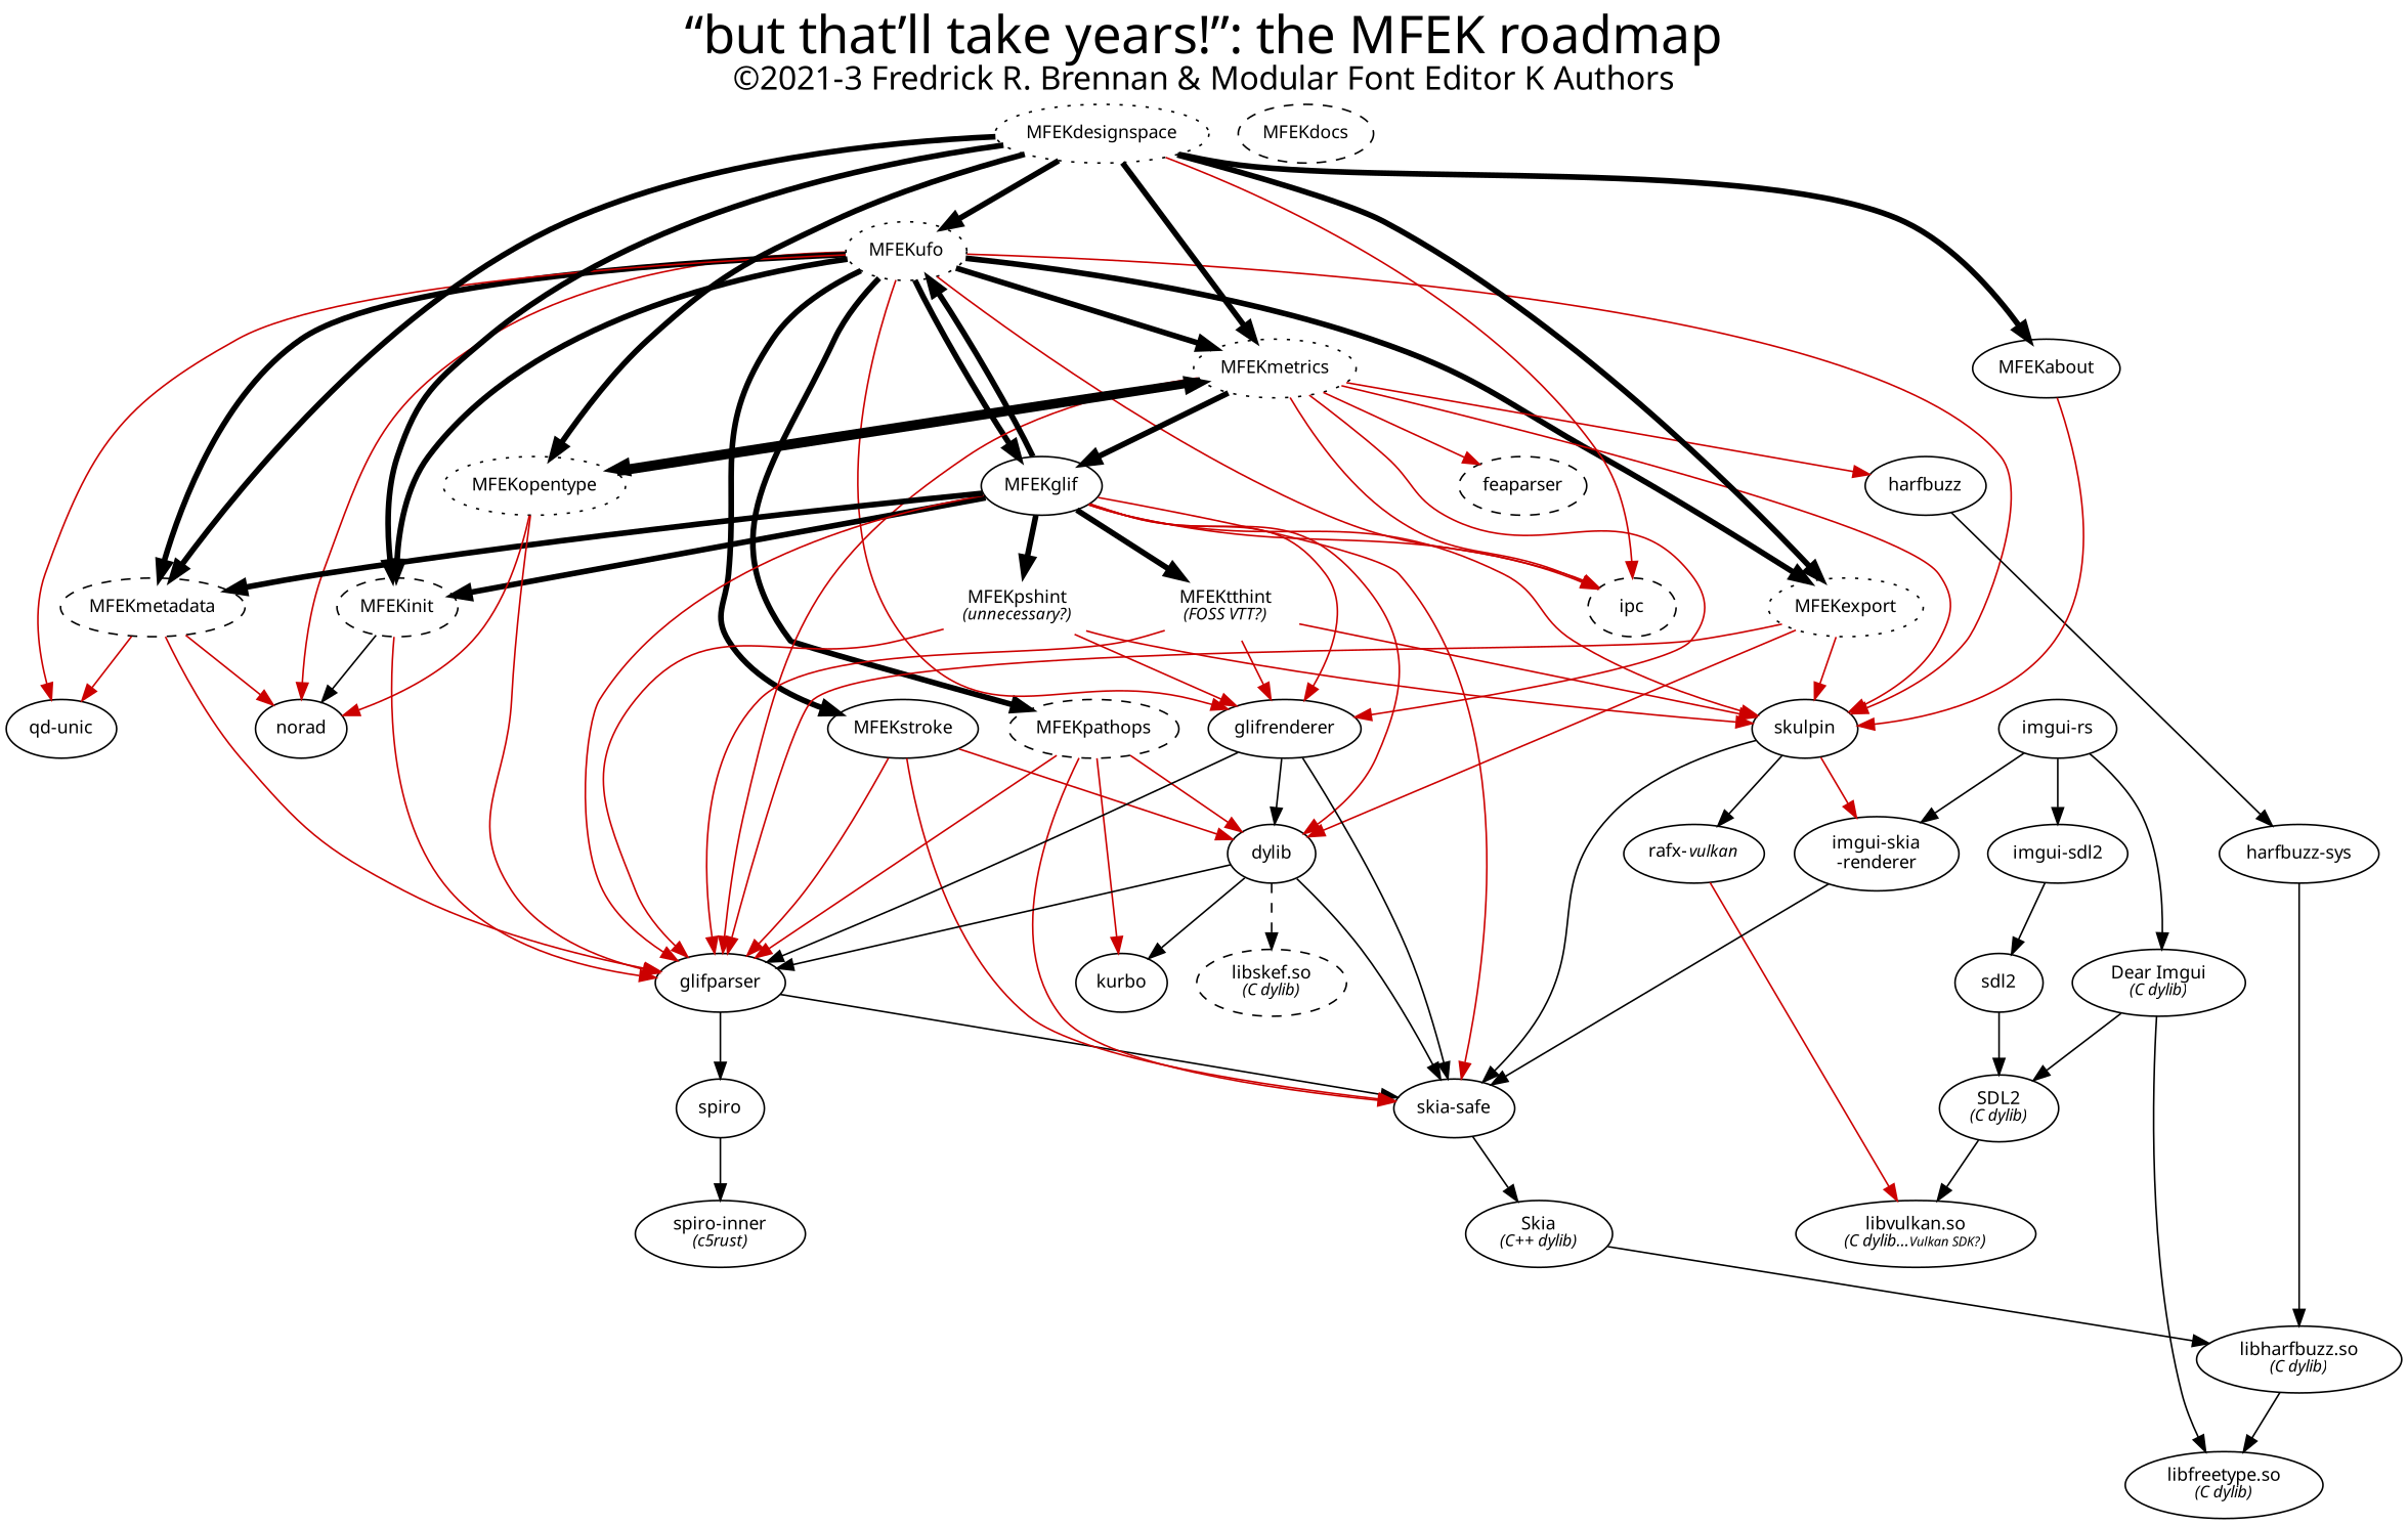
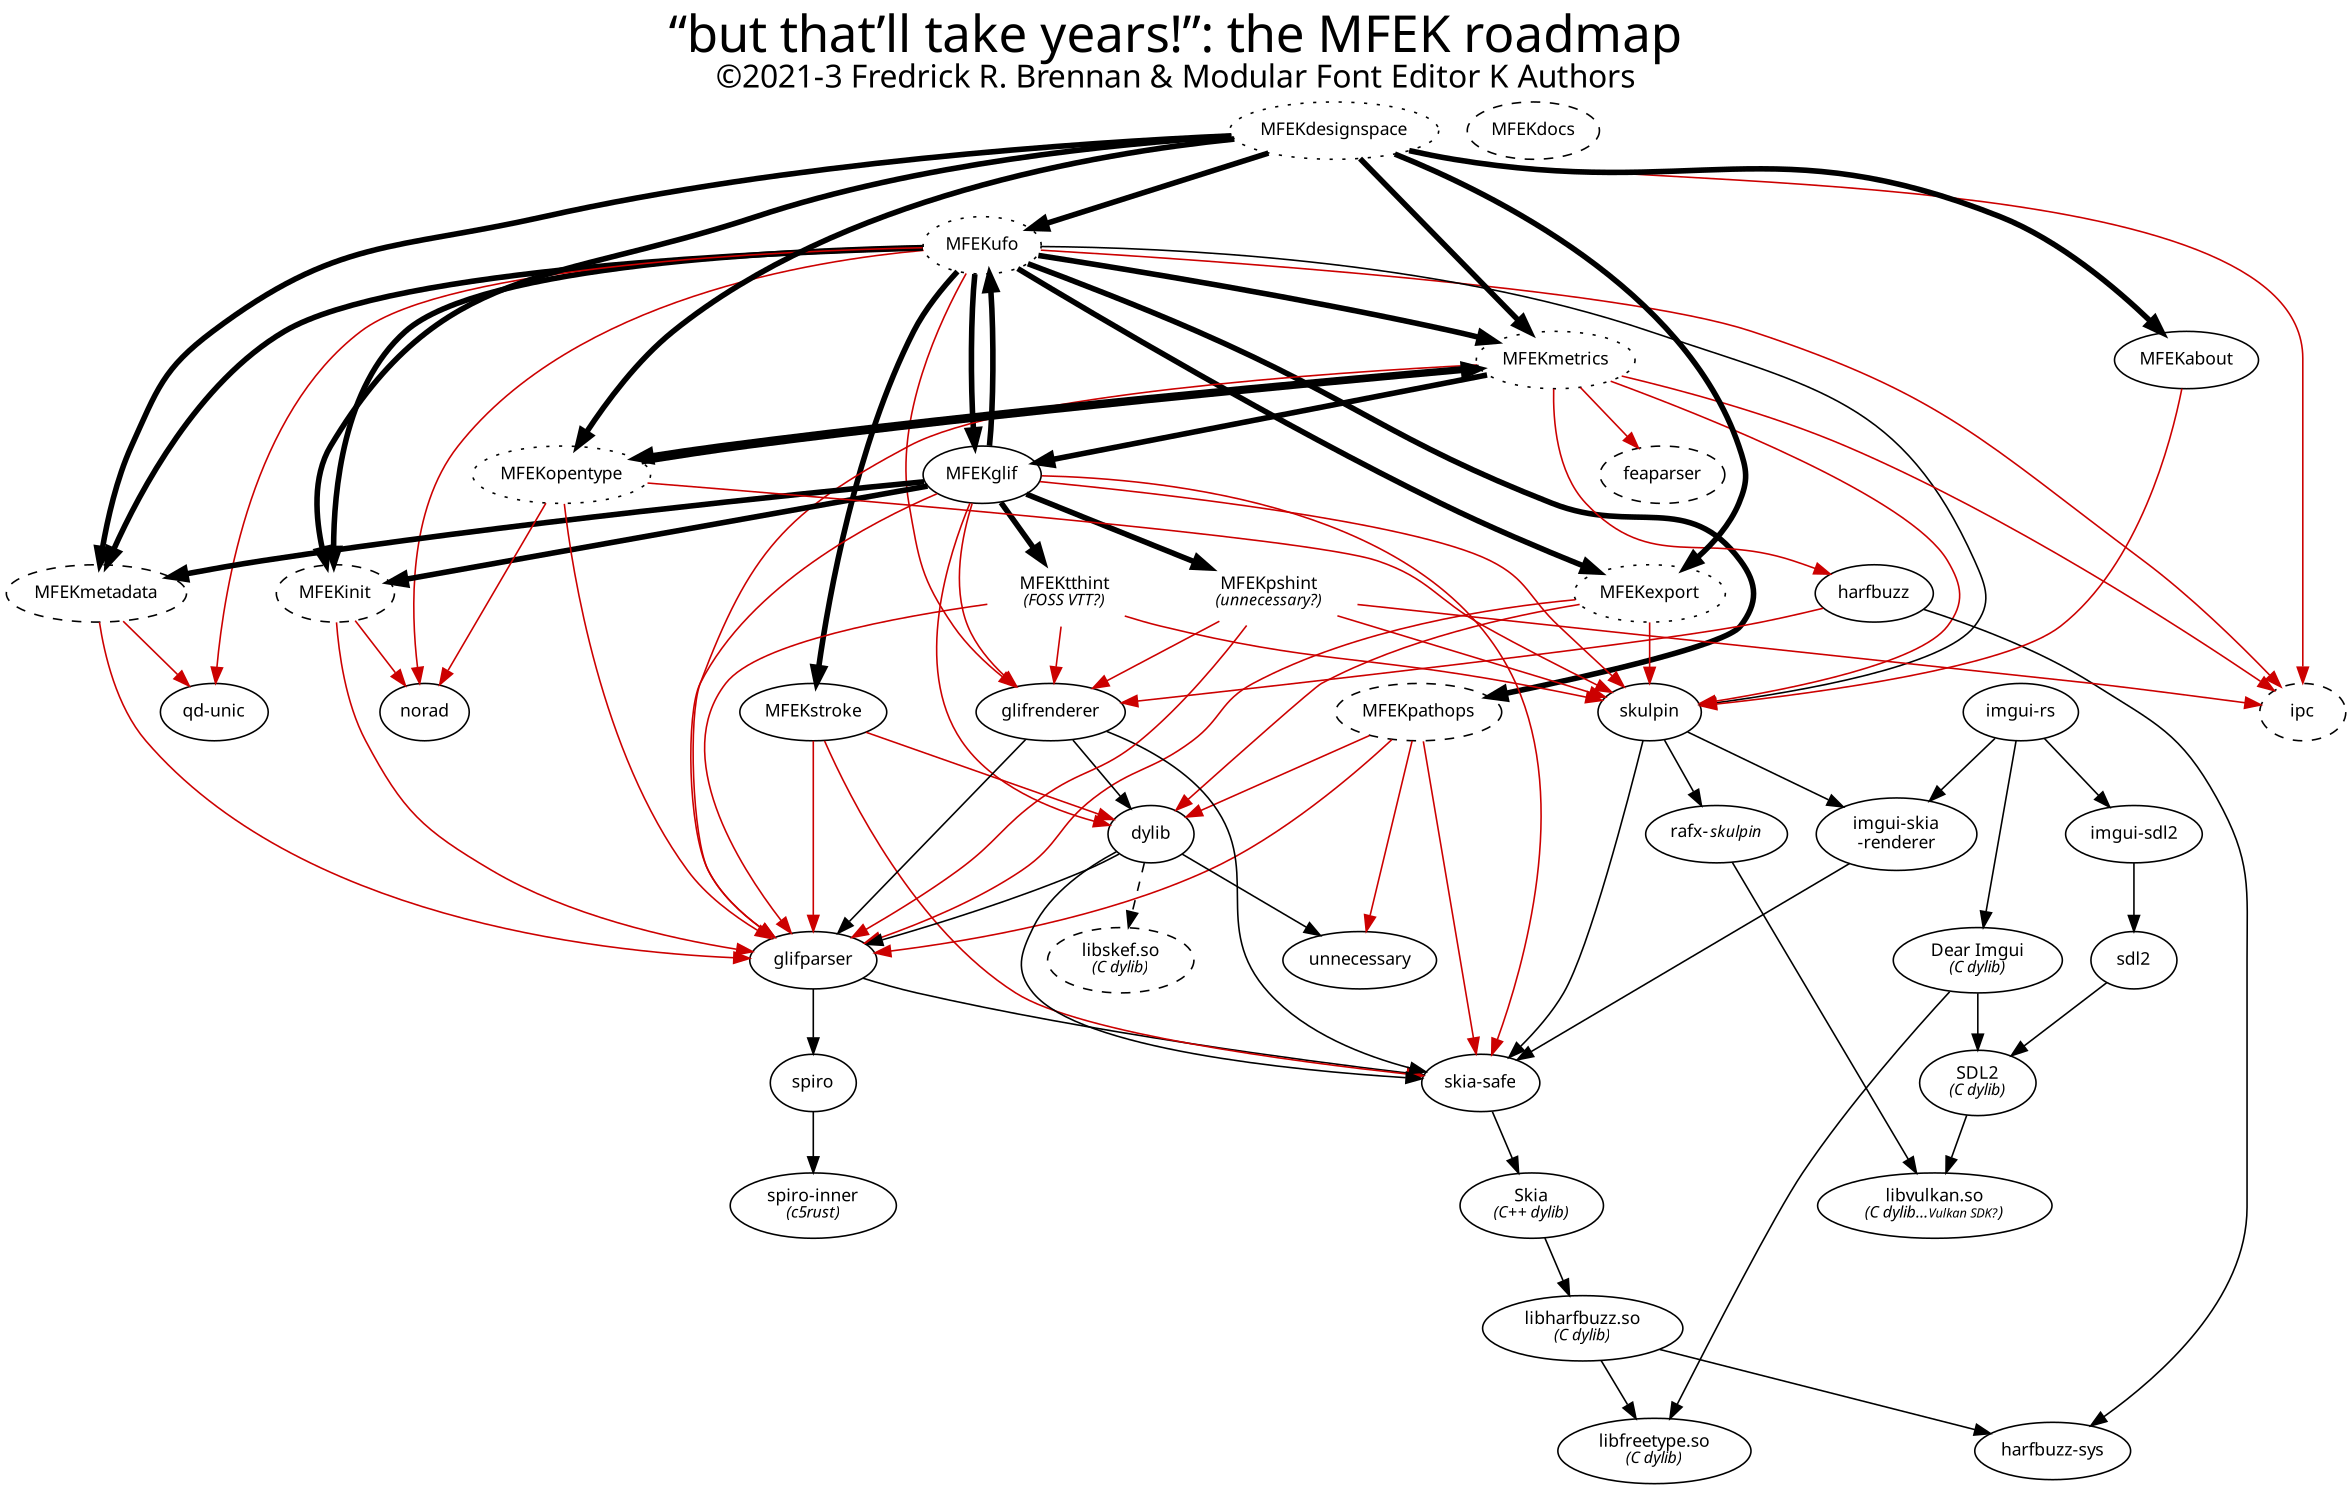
  digraph {
    fontname="Nimbus-Roman"
    fontsize=32
    label=<“but that’ll take years!”: the MFEK roadmap<BR/><FONT POINT-SIZE="20">©2021-3 Fredrick R. Brennan &amp; Modular Font Editor K Authors</FONT>>
    labelloc=t
    node [fontname="Nimbus-Roman" fontsize=11]
    edge [fontname="Nimbus-Roman" fontsize=11 style=solid]
    MFEKinit [style=dashed]
    glifparser
    norad
    "skia-safe"
    spiro
    ipc [style=dashed]
    feaparser [style=dashed]
    MFEKmetadata [style=dashed]
    "qd-unic"
    MFEKufo [style=dotted]
    MFEKpathops [style=dashed]
    MFEKmetrics [style=dotted]
    MFEKexport [style=dotted]
    MFEKstroke
    MFEKglif
    glifrenderer
    skulpin
    n18 [label=dylib]
-   kurbo
+   kurbo [label=unnecessary]
    MFEKopentype [style=dotted]
    harfbuzz
    n22 [label=<<FONT>MFEKtthint</FONT><BR/><FONT POINT-SIZE="10"><I>(FOSS VTT?)</I></FONT>> penwidth=0]
    n23 [label=<<FONT>MFEKpshint</FONT><BR/><FONT POINT-SIZE="10"><I>(unnecessary?)</I></FONT>> penwidth=0]
-   n24 [label=<rafx-<FONT POINT-SIZE="10"><I>vulkan</I></FONT>>]
+   n24 [label=<rafx-<FONT POINT-SIZE="10"><I>skulpin</I></FONT>>]
    "imgui-skia\n-renderer"
    MFEKdesignspace [style=dotted]
    MFEKabout
    n28 [label=<<FONT>libskef.so</FONT><BR/><FONT POINT-SIZE="10"><I>(C dylib)</I></FONT>> style=dashed]
    n29 [label=<<FONT>Skia</FONT><BR/><FONT POINT-SIZE="10"><I>(C++ dylib)</I></FONT>>]
    "harfbuzz-sys"
    n31 [label=<<FONT>spiro-inner</FONT><BR/><FONT POINT-SIZE="10"><I>(c5rust)</I></FONT>>]
    n32 [label=<<FONT>libharfbuzz.so</FONT><BR/><FONT POINT-SIZE="10"><I>(C dylib)</I></FONT>>]
    n33 [label=<<FONT>libfreetype.so</FONT><BR/><FONT POINT-SIZE="10"><I>(C dylib)</I></FONT>>]
    n34 [label=<<FONT>Dear Imgui</FONT><BR/><FONT POINT-SIZE="10"><I>(C dylib)</I></FONT>>]
    n35 [label=<<FONT>SDL2</FONT><BR/><FONT POINT-SIZE="10"><I>(C dylib)</I></FONT>>]
    n36 [label=<<FONT>libvulkan.so</FONT><BR/><FONT POINT-SIZE="10"><I>(C dylib…<FONT POINT-SIZE="8">Vulkan SDK?</FONT>)</I></FONT>>]
    "imgui-rs"
    "imgui-sdl2"
    sdl2
    MFEKdocs [style=dashed]
    MFEKinit -> glifparser [color="#cc0000"]
-   MFEKinit -> norad [color=black]
+   MFEKinit -> norad [color="#cc0000"]
    glifparser -> "skia-safe"
    glifparser -> spiro
    "skia-safe" -> n29
    spiro -> n31
    MFEKmetadata -> glifparser [color="#cc0000"]
-   MFEKmetadata -> norad [color="#cc0000"]
    MFEKmetadata -> "qd-unic" [color="#cc0000"]
    MFEKufo -> MFEKinit [penwidth=3.5]
    MFEKufo -> norad [color="#cc0000"]
    MFEKufo -> ipc [color="#cc0000"]
    MFEKufo -> MFEKmetadata [penwidth=3.5]
    MFEKufo -> "qd-unic" [color="#cc0000"]
    MFEKufo -> MFEKpathops [penwidth=3.5]
    MFEKufo -> MFEKmetrics [penwidth=3.5]
    MFEKufo -> MFEKexport [penwidth=3.5]
    MFEKufo -> MFEKstroke [penwidth=3.5]
    MFEKufo -> MFEKglif [penwidth=3.5]
    MFEKufo -> glifrenderer [color="#cc0000"]
-   MFEKufo -> skulpin [color="#cc0000"]
+   MFEKufo -> skulpin [color=black]
    MFEKpathops -> glifparser [color="#cc0000"]
    MFEKpathops -> "skia-safe" [color="#cc0000"]
    MFEKpathops -> n18 [color="#cc0000"]
    MFEKpathops -> kurbo [color="#cc0000"]
    MFEKmetrics -> glifparser [color="#cc0000"]
    MFEKmetrics -> ipc [color="#cc0000"]
    MFEKmetrics -> feaparser [color="#cc0000"]
    MFEKmetrics -> MFEKglif [penwidth=3.5]
-   MFEKmetrics -> glifrenderer [color="#cc0000"]
+   harfbuzz -> glifrenderer [color="#cc0000"]
    MFEKmetrics -> skulpin [color="#cc0000"]
    MFEKmetrics -> MFEKopentype [penwidth=3.5]
    MFEKmetrics -> harfbuzz [color="#cc0000"]
    MFEKexport -> glifparser [color="#cc0000"]
    MFEKexport -> skulpin [color="#cc0000"]
    MFEKexport -> n18 [color="#cc0000"]
    MFEKstroke -> glifparser [color="#cc0000"]
    MFEKstroke -> "skia-safe" [color="#cc0000"]
    MFEKstroke -> n18 [color="#cc0000"]
    MFEKglif -> MFEKinit [penwidth=3.5]
    MFEKglif -> glifparser [color="#cc0000"]
    MFEKglif -> "skia-safe" [color="#cc0000"]
-   MFEKglif -> ipc [color="#cc0000"]
+   n23 -> ipc [color="#cc0000"]
    MFEKglif -> MFEKmetadata [penwidth=3.5]
    MFEKglif -> MFEKufo [penwidth=3.5]
    MFEKglif -> glifrenderer [color="#cc0000"]
    MFEKglif -> skulpin [color="#cc0000"]
    MFEKglif -> n18 [color="#cc0000"]
    MFEKglif -> n22 [penwidth=3.5]
    MFEKglif -> n23 [penwidth=3.5]
    glifrenderer -> glifparser
    glifrenderer -> "skia-safe"
    glifrenderer -> n18
    skulpin -> "skia-safe"
    skulpin -> n24
-   skulpin -> "imgui-skia\n-renderer" [color="#cc0000"]
+   skulpin -> "imgui-skia\n-renderer"
    n18 -> glifparser
    n18 -> "skia-safe"
    n18 -> kurbo
    n18 -> n28 [style=dashed]
    MFEKopentype -> glifparser [color="#cc0000"]
    MFEKopentype -> norad [color="#cc0000"]
    MFEKopentype -> MFEKmetrics [penwidth=3.5]
+   MFEKopentype -> skulpin [color="#cc0000"]
    harfbuzz -> "harfbuzz-sys"
    n22 -> glifparser [color="#cc0000"]
    n22 -> glifrenderer [color="#cc0000"]
    n22 -> skulpin [color="#cc0000"]
    n23 -> glifparser [color="#cc0000"]
    n23 -> glifrenderer [color="#cc0000"]
    n23 -> skulpin [color="#cc0000"]
-   n24 -> n36 [color="#cc0000"]
+   n24 -> n36
    "imgui-skia\n-renderer" -> "skia-safe"
    MFEKdesignspace -> MFEKinit [penwidth=3.5]
    MFEKdesignspace -> ipc [color="#cc0000"]
    MFEKdesignspace -> MFEKmetadata [penwidth=3.5]
    MFEKdesignspace -> MFEKufo [penwidth=3.5]
    MFEKdesignspace -> MFEKmetrics [penwidth=3.5]
    MFEKdesignspace -> MFEKexport [penwidth=3.5]
    MFEKdesignspace -> MFEKopentype [penwidth=3.5]
    MFEKdesignspace -> MFEKabout [penwidth=3.5]
    MFEKabout -> skulpin [color="#cc0000"]
    n29 -> n32
-   "harfbuzz-sys" -> n32
+   n32 -> "harfbuzz-sys"
    n32 -> n33
    n34 -> n33
    n34 -> n35
    n35 -> n36
    "imgui-rs" -> "imgui-skia\n-renderer"
    "imgui-rs" -> n34
    "imgui-rs" -> "imgui-sdl2"
    "imgui-sdl2" -> sdl2
    sdl2 -> n35
  }
